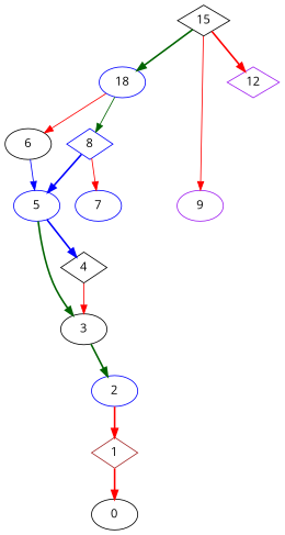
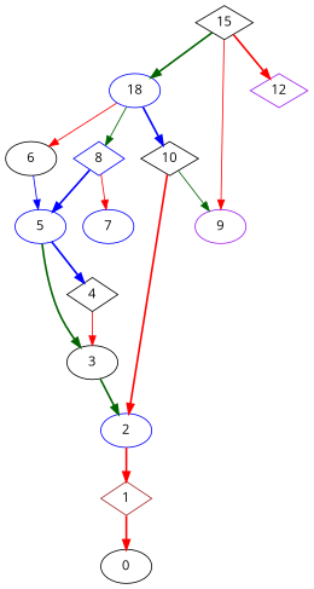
  digraph {
    fontname="Open Sans"
    node [color=black fontname="Open Sans" shape=ellipse]
    edge [color=red fontname="Open Sans" style=bold]
    n1 [color=blue label=18]
+   10 [shape=diamond]
    8 [color=blue shape=diamond]
    6
    9 [color=purple]
    2 [color=blue]
    5 [color=blue]
    7 [color=blue]
    1 [color=brown shape=diamond]
    n10 [label=15 shape=diamond]
    12 [color=purple shape=diamond]
    4 [shape=diamond]
    3
    0
+   n1 -> 10 [color=blue]
    n1 -> 8 [color=darkgreen style=solid]
    n1 -> 6 [style=solid]
+   10 -> 9 [color=darkgreen style=solid]
+   10 -> 2
    8 -> 5 [color=blue]
    8 -> 7 [style=solid]
    6 -> 5 [color=blue style=solid]
    2 -> 1
    5 -> 4 [color=blue]
    5 -> 3 [color=darkgreen]
    1 -> 0
    n10 -> n1 [color=darkgreen]
    n10 -> 9 [style=solid]
    n10 -> 12
    4 -> 3 [style=solid]
    3 -> 2 [color=darkgreen]
  }
